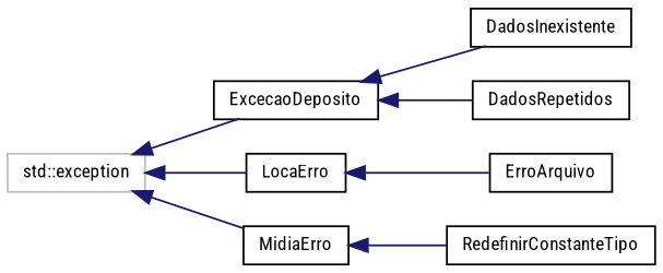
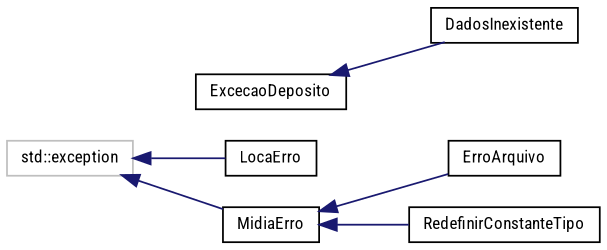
  digraph {
    fontname="Roboto Condensed"
    rankdir=LR
    node [color=black fillcolor=white fontname="Roboto Condensed" fontsize=10 shape=record style=filled]
    edge [color=midnightblue dir=back fontname="Roboto Condensed" fontsize=10 labelfontname=Helvetica labelfontsize=10 style=solid]
    n1 [color=grey75 height=0.2 label="std::exception" width=0.4]
    n2 [height=0.2 label=ExcecaoDeposito width=0.4]
    n3 [height=0.2 label=LocaErro width=0.4]
    n4 [height=0.2 label=MidiaErro width=0.4]
    n5 [height=0.2 label=DadosInexistente width=0.4]
-   n6 [height=0.2 label=DadosRepetidos width=0.4]
    n7 [height=0.2 label=ErroArquivo width=0.4]
    n8 [height=0.2 label=RedefinirConstanteTipo width=0.4]
-   n1 -> n2
    n1 -> n3
    n1 -> n4
    n2 -> n5
-   n2 -> n6
-   n3 -> n7
+   n4 -> n7
    n4 -> n8
  }
